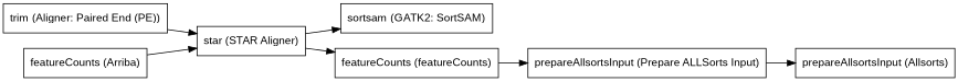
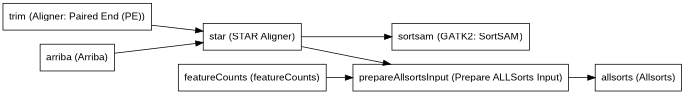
  digraph {
    fontname="Liberation Sans"
    rankdir=LR
    node [fontname="Liberation Sans" shape=record]
    edge [fontname="Liberation Sans"]
    n1 [label="trim (Aligner: Paired End (PE))"]
    n2 [label="star (STAR Aligner)"]
    n3 [label="sortsam (GATK2: SortSAM)"]
    n4 [label="featureCounts (featureCounts)"]
-   n5 [label="featureCounts (Arriba)"]
+   n5 [label="arriba (Arriba)"]
    n6 [label="prepareAllsortsInput (Prepare ALLSorts Input)"]
-   n7 [label="prepareAllsortsInput (Allsorts)"]
+   n7 [label="allsorts (Allsorts)"]
    n1 -> n2
    n2 -> n3
-   n2 -> n4
+   n2 -> n6
    n4 -> n6
    n5 -> n2
    n6 -> n7
  }
